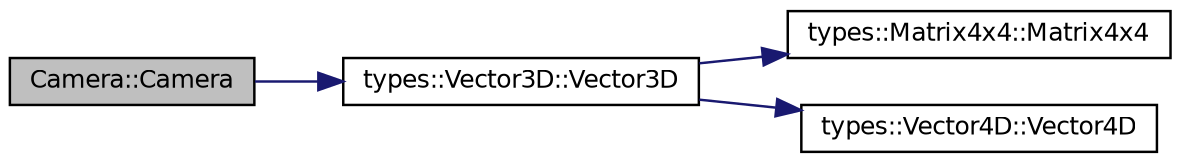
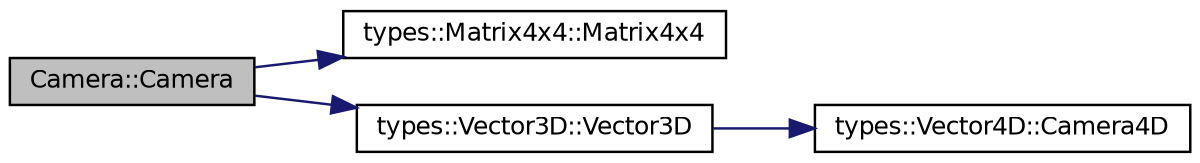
  digraph {
    rankdir=LR
    node [color=black fillcolor=white fontname=Helvetica fontsize=10 shape=record style=filled]
    edge [color=midnightblue fontname=Helvetica fontsize=10 labelfontname=Helvetica labelfontsize=10 style=solid]
    n1 [fillcolor=grey75 fontcolor=black height=0.2 label="Camera::Camera" width=0.4]
    n2 [height=0.2 label="types::Matrix4x4::Matrix4x4" width=0.4]
    n3 [height=0.2 label="types::Vector3D::Vector3D" width=0.4]
-   n4 [height=0.2 label="types::Vector4D::Vector4D" width=0.4]
-   n3 -> n2
+   n4 [height=0.2 label="types::Vector4D::Camera4D" width=0.4]
+   n1 -> n2
    n1 -> n3
    n3 -> n4
  }
